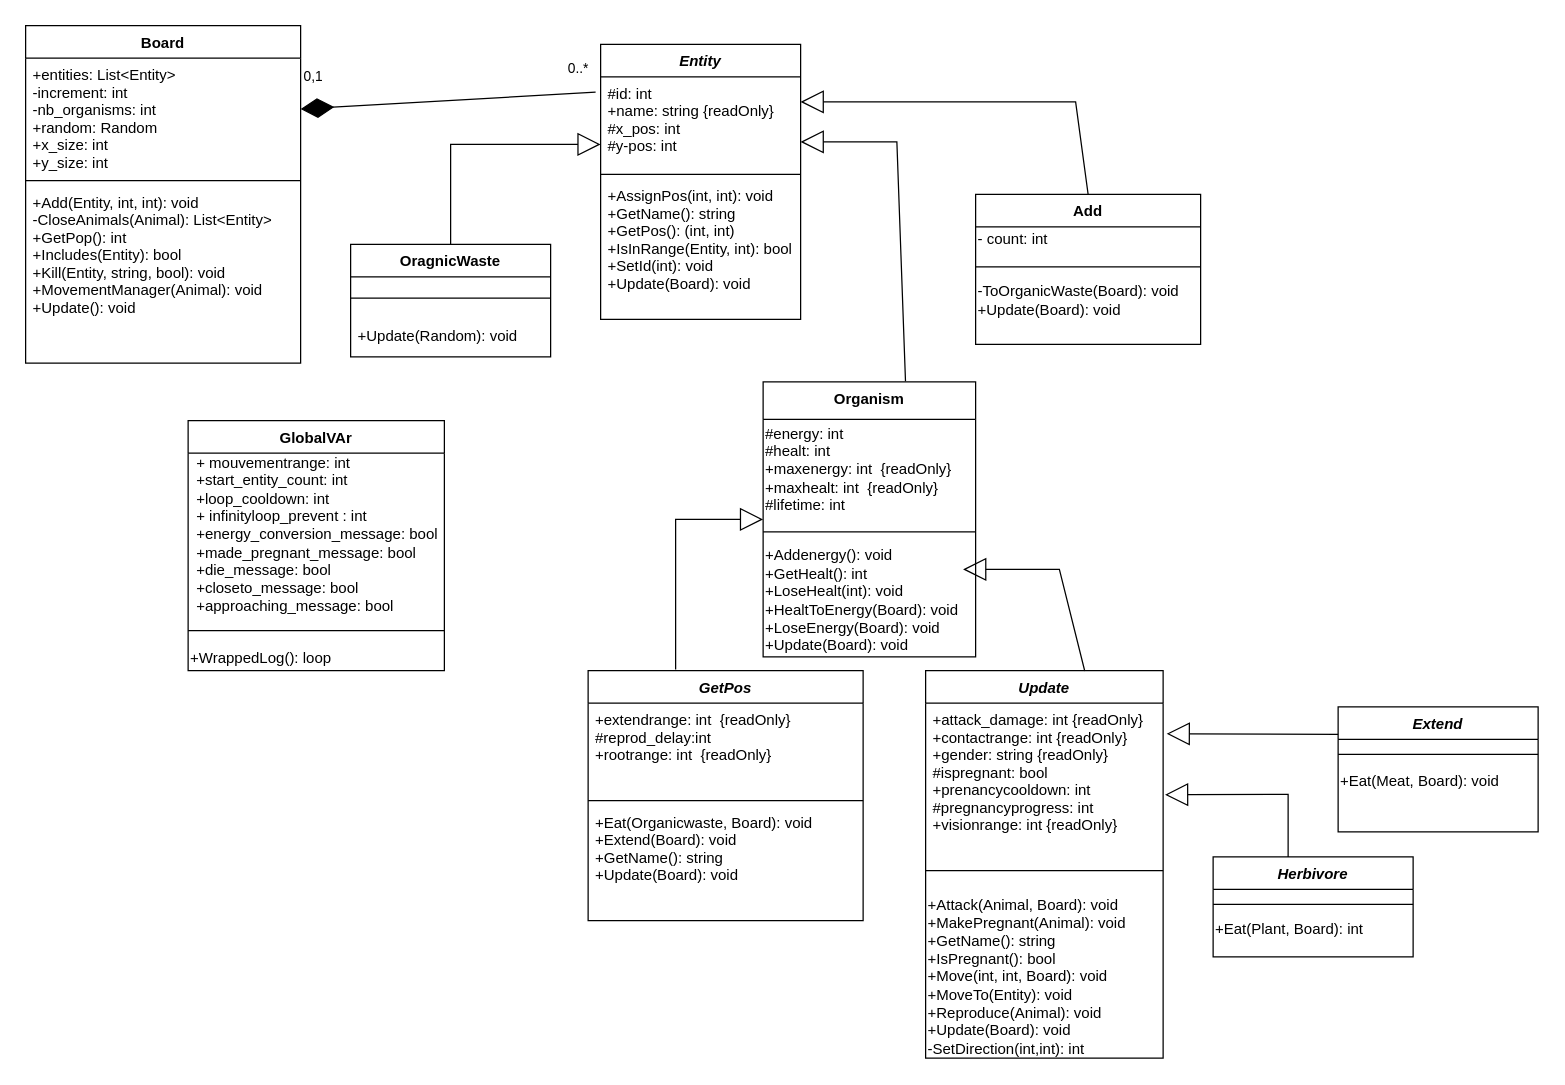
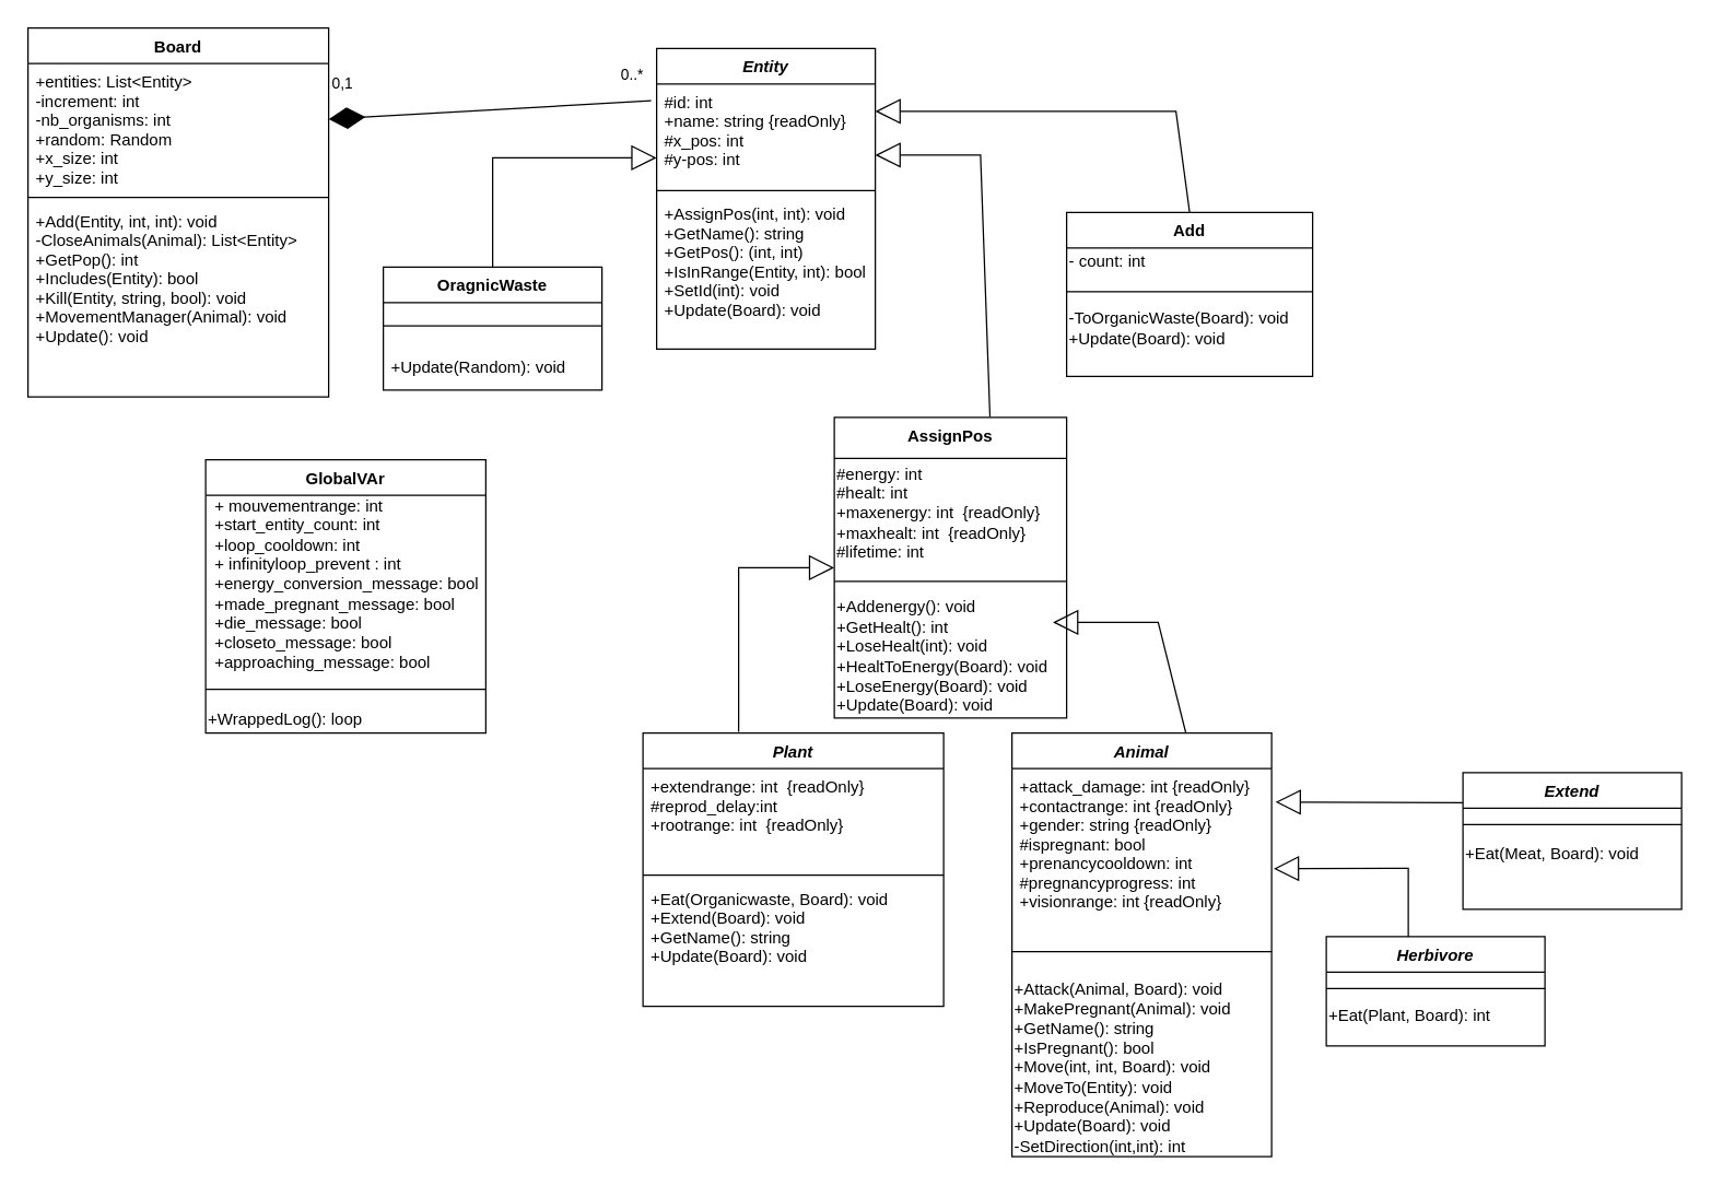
  <mxCell id="0" />
  <mxCell id="1" parent="0" />
  <mxCell id="2" value="Board" style="swimlane;fontStyle=1;align=center;verticalAlign=top;childLayout=stackLayout;horizontal=1;startSize=26;horizontalStack=0;resizeParent=1;resizeLast=0;collapsible=1;marginBottom=0;rounded=0;shadow=0;strokeWidth=1;" parent="1" vertex="1"><mxGeometry x="20" y="20" width="220" height="270" as="geometry"><mxRectangle x="550" y="140" width="160" height="26" as="alternateBounds" /></mxGeometry></mxCell>
  <mxCell id="3" value="+entities: List&lt;Entity&gt;&#10;-increment: int&#10;-nb_organisms: int&#10;+random: Random&#10;+x_size: int&#10;+y_size: int" style="text;align=left;verticalAlign=top;spacingLeft=4;spacingRight=4;overflow=hidden;rotatable=0;points=[[0,0.5],[1,0.5]];portConstraint=eastwest;" parent="2" vertex="1"><mxGeometry y="26" width="220" height="94" as="geometry" /></mxCell>
  <mxCell id="4" value="" style="line;html=1;strokeWidth=1;align=left;verticalAlign=middle;spacingTop=-1;spacingLeft=3;spacingRight=3;rotatable=0;labelPosition=right;points=[];portConstraint=eastwest;" parent="2" vertex="1"><mxGeometry y="120" width="220" height="8" as="geometry" /></mxCell>
  <mxCell id="5" value="+Add(Entity, int, int): void&#10;-CloseAnimals(Animal): List&lt;Entity&gt;&#10;+GetPop(): int&#10;+Includes(Entity): bool&#10;+Kill(Entity, string, bool): void&#10;+MovementManager(Animal): void&#10;+Update(): void" style="text;align=left;verticalAlign=top;spacingLeft=4;spacingRight=4;overflow=hidden;rotatable=0;points=[[0,0.5],[1,0.5]];portConstraint=eastwest;" parent="2" vertex="1"><mxGeometry y="128" width="220" height="142" as="geometry" /></mxCell>
- <mxCell id="6" value="Organism" style="swimlane;fontStyle=1;align=center;verticalAlign=top;childLayout=stackLayout;horizontal=1;startSize=30;horizontalStack=0;resizeParent=1;resizeLast=0;collapsible=1;marginBottom=0;rounded=0;shadow=0;strokeWidth=1;" parent="1" vertex="1"><mxGeometry x="610" y="305" width="170" height="220" as="geometry"><mxRectangle x="130" y="380" width="160" height="26" as="alternateBounds" /></mxGeometry></mxCell>
+ <mxCell id="6" value="AssignPos" style="swimlane;fontStyle=1;align=center;verticalAlign=top;childLayout=stackLayout;horizontal=1;startSize=30;horizontalStack=0;resizeParent=1;resizeLast=0;collapsible=1;marginBottom=0;rounded=0;shadow=0;strokeWidth=1;" parent="1" vertex="1"><mxGeometry x="610" y="305" width="170" height="220" as="geometry"><mxRectangle x="130" y="380" width="160" height="26" as="alternateBounds" /></mxGeometry></mxCell>
  <mxCell id="7" value="#energy: int&lt;br&gt;#healt: int&lt;br&gt;+maxenergy: int&amp;nbsp;&amp;nbsp;{readOnly}&lt;br&gt;+maxhealt: int&amp;nbsp;&amp;nbsp;{readOnly}&lt;br&gt;#lifetime: int" style="text;html=1;align=left;verticalAlign=middle;resizable=0;points=[];autosize=1;strokeColor=none;fillColor=none;" parent="6" vertex="1"><mxGeometry y="30" width="170" height="80" as="geometry" /></mxCell>
  <mxCell id="8" value="" style="line;html=1;strokeWidth=1;align=left;verticalAlign=middle;spacingTop=-1;spacingLeft=3;spacingRight=3;rotatable=0;labelPosition=right;points=[];portConstraint=eastwest;" parent="6" vertex="1"><mxGeometry y="110" width="170" height="20" as="geometry" /></mxCell>
  <mxCell id="9" value="+Addenergy(): void&lt;br&gt;+GetHealt(): int&lt;br&gt;+LoseHealt(int): void&lt;br&gt;+HealtToEnergy(Board): void&lt;br&gt;+LoseEnergy(Board): void&lt;br&gt;+Update(Board): void" style="text;html=1;align=left;verticalAlign=middle;resizable=0;points=[];autosize=1;strokeColor=none;fillColor=none;" parent="6" vertex="1"><mxGeometry y="130" width="170" height="90" as="geometry" /></mxCell>
  <mxCell id="10" value="Add" style="swimlane;fontStyle=1;align=center;verticalAlign=top;childLayout=stackLayout;horizontal=1;startSize=26;horizontalStack=0;resizeParent=1;resizeLast=0;collapsible=1;marginBottom=0;rounded=0;shadow=0;strokeWidth=1;" parent="1" vertex="1"><mxGeometry x="780" y="155" width="180" height="120" as="geometry"><mxRectangle x="130" y="380" width="160" height="26" as="alternateBounds" /></mxGeometry></mxCell>
  <mxCell id="11" value="- count: int" style="text;html=1;align=left;verticalAlign=middle;resizable=0;points=[];autosize=1;strokeColor=none;fillColor=none;" parent="10" vertex="1"><mxGeometry y="26" width="180" height="20" as="geometry" /></mxCell>
  <mxCell id="12" value="" style="line;html=1;strokeWidth=1;align=left;verticalAlign=middle;spacingTop=-1;spacingLeft=3;spacingRight=3;rotatable=0;labelPosition=right;points=[];portConstraint=eastwest;" parent="10" vertex="1"><mxGeometry y="46" width="180" height="24" as="geometry" /></mxCell>
  <mxCell id="13" value="-ToOrganicWaste(Board): void&lt;br&gt;&lt;div&gt;&lt;span&gt;+Update(Board): void&lt;/span&gt;&lt;/div&gt;" style="text;html=1;align=left;verticalAlign=middle;resizable=0;points=[];autosize=1;strokeColor=none;fillColor=none;" parent="10" vertex="1"><mxGeometry y="70" width="180" height="30" as="geometry" /></mxCell>
  <mxCell id="14" value="Herbivore" style="swimlane;fontStyle=3;align=center;verticalAlign=top;childLayout=stackLayout;horizontal=1;startSize=26;horizontalStack=0;resizeParent=1;resizeLast=0;collapsible=1;marginBottom=0;rounded=0;shadow=0;strokeWidth=1;" parent="1" vertex="1"><mxGeometry x="970" y="685" width="160" height="80" as="geometry"><mxRectangle x="130" y="380" width="160" height="26" as="alternateBounds" /></mxGeometry></mxCell>
  <mxCell id="15" value="" style="line;html=1;strokeWidth=1;align=left;verticalAlign=middle;spacingTop=-1;spacingLeft=3;spacingRight=3;rotatable=0;labelPosition=right;points=[];portConstraint=eastwest;" parent="14" vertex="1"><mxGeometry y="26" width="160" height="24" as="geometry" /></mxCell>
  <mxCell id="16" value="&lt;div&gt;&lt;span&gt;+Eat(Plant, Board): int&lt;/span&gt;&lt;/div&gt;&lt;div&gt;&lt;br&gt;&lt;/div&gt;" style="text;html=1;align=left;verticalAlign=middle;resizable=0;points=[];autosize=1;strokeColor=none;fillColor=none;" parent="14" vertex="1"><mxGeometry y="50" width="160" height="30" as="geometry" /></mxCell>
  <mxCell id="17" value="Entity" style="swimlane;fontStyle=3;align=center;verticalAlign=top;childLayout=stackLayout;horizontal=1;startSize=26;horizontalStack=0;resizeParent=1;resizeParentMax=0;resizeLast=0;collapsible=1;marginBottom=0;" parent="1" vertex="1"><mxGeometry x="480" y="35" width="160" height="220" as="geometry" /></mxCell>
  <mxCell id="18" value="#id: int&#10;+name: string {readOnly}&#10;#x_pos: int&#10;#y-pos: int" style="text;strokeColor=none;fillColor=none;align=left;verticalAlign=top;spacingLeft=4;spacingRight=4;overflow=hidden;rotatable=0;points=[[0,0.5],[1,0.5]];portConstraint=eastwest;" parent="17" vertex="1"><mxGeometry y="26" width="160" height="74" as="geometry" /></mxCell>
  <mxCell id="19" value="" style="line;strokeWidth=1;fillColor=none;align=left;verticalAlign=middle;spacingTop=-1;spacingLeft=3;spacingRight=3;rotatable=0;labelPosition=right;points=[];portConstraint=eastwest;" parent="17" vertex="1"><mxGeometry y="100" width="160" height="8" as="geometry" /></mxCell>
  <mxCell id="20" value="+AssignPos(int, int): void&#10;+GetName(): string&#10;+GetPos(): (int, int)&#10;+IsInRange(Entity, int): bool&#10;+SetId(int): void&#10;+Update(Board): void" style="text;strokeColor=none;fillColor=none;align=left;verticalAlign=top;spacingLeft=4;spacingRight=4;overflow=hidden;rotatable=0;points=[[0,0.5],[1,0.5]];portConstraint=eastwest;fontStyle=0" parent="17" vertex="1"><mxGeometry y="108" width="160" height="112" as="geometry" /></mxCell>
  <mxCell id="21" value="Extend" style="swimlane;fontStyle=3;align=center;verticalAlign=top;childLayout=stackLayout;horizontal=1;startSize=26;horizontalStack=0;resizeParent=1;resizeLast=0;collapsible=1;marginBottom=0;rounded=0;shadow=0;strokeWidth=1;" parent="1" vertex="1"><mxGeometry x="1070" y="565" width="160" height="100" as="geometry"><mxRectangle x="130" y="380" width="160" height="26" as="alternateBounds" /></mxGeometry></mxCell>
  <mxCell id="22" value="" style="line;html=1;strokeWidth=1;align=left;verticalAlign=middle;spacingTop=-1;spacingLeft=3;spacingRight=3;rotatable=0;labelPosition=right;points=[];portConstraint=eastwest;" parent="21" vertex="1"><mxGeometry y="26" width="160" height="24" as="geometry" /></mxCell>
  <mxCell id="23" value="+Eat(Meat, Board): void" style="text;html=1;align=left;verticalAlign=middle;resizable=0;points=[];autosize=1;strokeColor=none;fillColor=none;" parent="21" vertex="1"><mxGeometry y="50" width="160" height="20" as="geometry" /></mxCell>
  <mxCell id="24" value="GlobalVAr" style="swimlane;fontStyle=1;align=center;verticalAlign=top;childLayout=stackLayout;horizontal=1;startSize=26;horizontalStack=0;resizeParent=1;resizeParentMax=0;resizeLast=0;collapsible=1;marginBottom=0;" parent="1" vertex="1"><mxGeometry x="150" y="336" width="205" height="200" as="geometry" /></mxCell>
  <mxCell id="25" value="&lt;div style=&quot;text-align: left&quot;&gt;&lt;span&gt;+ mouvementrange: int&lt;/span&gt;&lt;/div&gt;&lt;div style=&quot;text-align: left&quot;&gt;&lt;span&gt;+start_entity_count: int&lt;/span&gt;&lt;/div&gt;&lt;div style=&quot;text-align: left&quot;&gt;&lt;span&gt;+loop_cooldown: int&lt;/span&gt;&lt;/div&gt;&lt;div style=&quot;text-align: left&quot;&gt;&lt;span&gt;+ infinityloop_prevent : int&lt;/span&gt;&lt;/div&gt;&lt;div style=&quot;text-align: left&quot;&gt;&lt;span&gt;+energy_conversion_message: bool&lt;/span&gt;&lt;/div&gt;&lt;div style=&quot;text-align: left&quot;&gt;&lt;span&gt;+made_pregnant_message: bool&lt;/span&gt;&lt;/div&gt;&lt;div style=&quot;text-align: left&quot;&gt;&lt;span&gt;+die_message: bool&lt;/span&gt;&lt;/div&gt;&lt;div style=&quot;text-align: left&quot;&gt;&lt;span&gt;+closeto_message: bool&lt;/span&gt;&lt;/div&gt;&lt;div style=&quot;text-align: left&quot;&gt;&lt;span&gt;+approaching_message: bool&lt;/span&gt;&lt;/div&gt;" style="text;html=1;align=center;verticalAlign=middle;resizable=0;points=[];autosize=1;strokeColor=none;fillColor=none;" parent="24" vertex="1"><mxGeometry y="26" width="205" height="130" as="geometry" /></mxCell>
  <mxCell id="26" value="" style="line;strokeWidth=1;fillColor=none;align=left;verticalAlign=middle;spacingTop=-1;spacingLeft=3;spacingRight=3;rotatable=0;labelPosition=right;points=[];portConstraint=eastwest;" parent="24" vertex="1"><mxGeometry y="156" width="205" height="24" as="geometry" /></mxCell>
  <mxCell id="27" value="+WrappedLog(): loop" style="text;html=1;align=left;verticalAlign=middle;resizable=0;points=[];autosize=1;strokeColor=none;fillColor=none;" parent="24" vertex="1"><mxGeometry y="180" width="205" height="20" as="geometry" /></mxCell>
  <mxCell id="28" value="OragnicWaste" style="swimlane;fontStyle=1;align=center;verticalAlign=top;childLayout=stackLayout;horizontal=1;startSize=26;horizontalStack=0;resizeParent=1;resizeParentMax=0;resizeLast=0;collapsible=1;marginBottom=0;" parent="1" vertex="1"><mxGeometry x="280" y="195" width="160" height="90" as="geometry" /></mxCell>
  <mxCell id="29" value="" style="line;strokeWidth=1;fillColor=none;align=left;verticalAlign=middle;spacingTop=-1;spacingLeft=3;spacingRight=3;rotatable=0;labelPosition=right;points=[];portConstraint=eastwest;" parent="28" vertex="1"><mxGeometry y="26" width="160" height="34" as="geometry" /></mxCell>
  <mxCell id="30" value="+Update(Random): void" style="text;strokeColor=none;fillColor=none;align=left;verticalAlign=top;spacingLeft=4;spacingRight=4;overflow=hidden;rotatable=0;points=[[0,0.5],[1,0.5]];portConstraint=eastwest;fontStyle=0" parent="28" vertex="1"><mxGeometry y="60" width="160" height="30" as="geometry" /></mxCell>
- <mxCell id="31" value="GetPos" style="swimlane;fontStyle=3;align=center;verticalAlign=top;childLayout=stackLayout;horizontal=1;startSize=26;horizontalStack=0;resizeParent=1;resizeParentMax=0;resizeLast=0;collapsible=1;marginBottom=0;" parent="1" vertex="1"><mxGeometry x="470" y="536" width="220" height="200" as="geometry" /></mxCell>
+ <mxCell id="31" value="Plant" style="swimlane;fontStyle=3;align=center;verticalAlign=top;childLayout=stackLayout;horizontal=1;startSize=26;horizontalStack=0;resizeParent=1;resizeParentMax=0;resizeLast=0;collapsible=1;marginBottom=0;" parent="1" vertex="1"><mxGeometry x="470" y="536" width="220" height="200" as="geometry" /></mxCell>
  <mxCell id="32" value="+extendrange: int  {readOnly}&#10;#reprod_delay:int&#10;+rootrange: int  {readOnly}" style="text;strokeColor=none;fillColor=none;align=left;verticalAlign=top;spacingLeft=4;spacingRight=4;overflow=hidden;rotatable=0;points=[[0,0.5],[1,0.5]];portConstraint=eastwest;" parent="31" vertex="1"><mxGeometry y="26" width="220" height="74" as="geometry" /></mxCell>
  <mxCell id="33" value="" style="line;strokeWidth=1;fillColor=none;align=left;verticalAlign=middle;spacingTop=-1;spacingLeft=3;spacingRight=3;rotatable=0;labelPosition=right;points=[];portConstraint=eastwest;" parent="31" vertex="1"><mxGeometry y="100" width="220" height="8" as="geometry" /></mxCell>
  <mxCell id="34" value="+Eat(Organicwaste, Board): void&#10;+Extend(Board): void&#10;+GetName(): string&#10;+Update(Board): void" style="text;strokeColor=none;fillColor=none;align=left;verticalAlign=top;spacingLeft=4;spacingRight=4;overflow=hidden;rotatable=0;points=[[0,0.5],[1,0.5]];portConstraint=eastwest;fontStyle=0" parent="31" vertex="1"><mxGeometry y="108" width="220" height="92" as="geometry" /></mxCell>
- <mxCell id="35" value="Update" style="swimlane;fontStyle=3;align=center;verticalAlign=top;childLayout=stackLayout;horizontal=1;startSize=26;horizontalStack=0;resizeParent=1;resizeParentMax=0;resizeLast=0;collapsible=1;marginBottom=0;" parent="1" vertex="1"><mxGeometry x="740" y="536" width="190" height="310" as="geometry" /></mxCell>
+ <mxCell id="35" value="Animal" style="swimlane;fontStyle=3;align=center;verticalAlign=top;childLayout=stackLayout;horizontal=1;startSize=26;horizontalStack=0;resizeParent=1;resizeParentMax=0;resizeLast=0;collapsible=1;marginBottom=0;" parent="1" vertex="1"><mxGeometry x="740" y="536" width="190" height="310" as="geometry" /></mxCell>
  <mxCell id="36" value="+attack_damage: int {readOnly}&#10;+contactrange: int {readOnly}&#10;+gender: string {readOnly}&#10;#ispregnant: bool&#10;+prenancycooldown: int&#10;#pregnancyprogress: int&#10;+visionrange: int {readOnly}" style="text;strokeColor=none;fillColor=none;align=left;verticalAlign=top;spacingLeft=4;spacingRight=4;overflow=hidden;rotatable=0;points=[[0,0.5],[1,0.5]];portConstraint=eastwest;" parent="35" vertex="1"><mxGeometry y="26" width="190" height="114" as="geometry" /></mxCell>
  <mxCell id="37" value="" style="line;strokeWidth=1;fillColor=none;align=left;verticalAlign=middle;spacingTop=-1;spacingLeft=3;spacingRight=3;rotatable=0;labelPosition=right;points=[];portConstraint=eastwest;" parent="35" vertex="1"><mxGeometry y="140" width="190" height="40" as="geometry" /></mxCell>
  <mxCell id="38" value="+Attack(Animal, Board): void&lt;br&gt;+MakePregnant(Animal): void&lt;br&gt;+GetName(): string&lt;br&gt;+IsPregnant(): bool&lt;br&gt;+Move(int, int, Board): void&lt;br&gt;+MoveTo(Entity): void&lt;br&gt;+Reproduce(Animal): void&lt;br&gt;+Update(Board): void&lt;br&gt;-SetDirection(int,int): int" style="text;html=1;align=left;verticalAlign=middle;resizable=0;points=[];autosize=1;strokeColor=none;fillColor=none;" parent="35" vertex="1"><mxGeometry y="180" width="190" height="130" as="geometry" /></mxCell>
  <mxCell id="39" value="" style="endArrow=block;endSize=16;endFill=0;html=1;rounded=0;exitX=0.67;exitY=-0.002;exitDx=0;exitDy=0;exitPerimeter=0;" parent="1" source="6" edge="1"><mxGeometry x="0.075" y="-34" width="160" relative="1" as="geometry"><mxPoint x="690" y="145" as="sourcePoint" /><mxPoint x="640" y="113" as="targetPoint" /><Array as="points"><mxPoint x="717" y="113" /></Array><mxPoint as="offset" /></mxGeometry></mxCell>
  <mxCell id="40" value="" style="endArrow=block;endSize=16;endFill=0;html=1;rounded=0;exitX=0.5;exitY=0;exitDx=0;exitDy=0;" parent="1" source="28" edge="1"><mxGeometry width="160" relative="1" as="geometry"><mxPoint x="560" y="5" as="sourcePoint" /><mxPoint x="480" y="115" as="targetPoint" /><Array as="points"><mxPoint x="360" y="115" /></Array></mxGeometry></mxCell>
  <mxCell id="41" value="" style="endArrow=block;endSize=16;endFill=0;html=1;rounded=0;exitX=0.5;exitY=0;exitDx=0;exitDy=0;" parent="1" source="10" edge="1"><mxGeometry x="0.075" y="-34" width="160" relative="1" as="geometry"><mxPoint x="727.2" y="384.572" as="sourcePoint" /><mxPoint x="640" y="81" as="targetPoint" /><Array as="points"><mxPoint x="860" y="81" /></Array><mxPoint as="offset" /></mxGeometry></mxCell>
  <mxCell id="42" value="" style="endArrow=block;endSize=16;endFill=0;html=1;rounded=0;" parent="1" edge="1"><mxGeometry width="160" relative="1" as="geometry"><mxPoint x="540" y="535" as="sourcePoint" /><mxPoint x="610" y="415" as="targetPoint" /><Array as="points"><mxPoint x="540" y="415" /></Array></mxGeometry></mxCell>
  <mxCell id="43" value="" style="endArrow=block;endSize=16;endFill=0;html=1;rounded=0;exitX=0.67;exitY=0.001;exitDx=0;exitDy=0;exitPerimeter=0;" parent="1" source="35" edge="1"><mxGeometry x="0.075" y="-34" width="160" relative="1" as="geometry"><mxPoint x="847" y="655" as="sourcePoint" /><mxPoint x="770" y="455" as="targetPoint" /><Array as="points"><mxPoint x="847" y="455" /></Array><mxPoint as="offset" /></mxGeometry></mxCell>
  <mxCell id="44" value="" style="endArrow=block;endSize=16;endFill=0;html=1;rounded=0;entryX=1.008;entryY=0.643;entryDx=0;entryDy=0;entryPerimeter=0;" parent="1" target="36" edge="1"><mxGeometry x="0.075" y="-34" width="160" relative="1" as="geometry"><mxPoint x="1030" y="685" as="sourcePoint" /><mxPoint x="910" y="785" as="targetPoint" /><Array as="points"><mxPoint x="1030" y="635" /></Array><mxPoint as="offset" /></mxGeometry></mxCell>
  <mxCell id="45" value="" style="endArrow=block;endSize=16;endFill=0;html=1;rounded=0;entryX=1.015;entryY=0.215;entryDx=0;entryDy=0;entryPerimeter=0;" parent="1" target="36" edge="1"><mxGeometry x="0.075" y="-34" width="160" relative="1" as="geometry"><mxPoint x="1050" y="587" as="sourcePoint" /><mxPoint x="1011.28" y="644.302" as="targetPoint" /><Array as="points"><mxPoint x="1070" y="587" /></Array><mxPoint as="offset" /></mxGeometry></mxCell>
  <mxCell id="46" value="" style="endArrow=diamondThin;endFill=1;endSize=24;html=1;rounded=0;exitX=-0.025;exitY=0.166;exitDx=0;exitDy=0;exitPerimeter=0;" edge="1" parent="1" source="18" target="3"><mxGeometry width="160" relative="1" as="geometry"><mxPoint x="260" y="5" as="sourcePoint" /><mxPoint x="420" y="5" as="targetPoint" /></mxGeometry></mxCell>
  <mxCell id="47" value="0,1" style="edgeLabel;html=1;align=center;verticalAlign=middle;resizable=0;points=[];" vertex="1" connectable="0" parent="46"><mxGeometry x="0.309" y="-1" relative="1" as="geometry"><mxPoint x="-72" y="-21" as="offset" /></mxGeometry></mxCell>
  <mxCell id="48" value="0..*" style="edgeLabel;html=1;align=center;verticalAlign=middle;resizable=0;points=[];" vertex="1" connectable="0" parent="1"><mxGeometry x="220.214" y="71.444" as="geometry"><mxPoint x="241" y="-18" as="offset" /></mxGeometry></mxCell>
